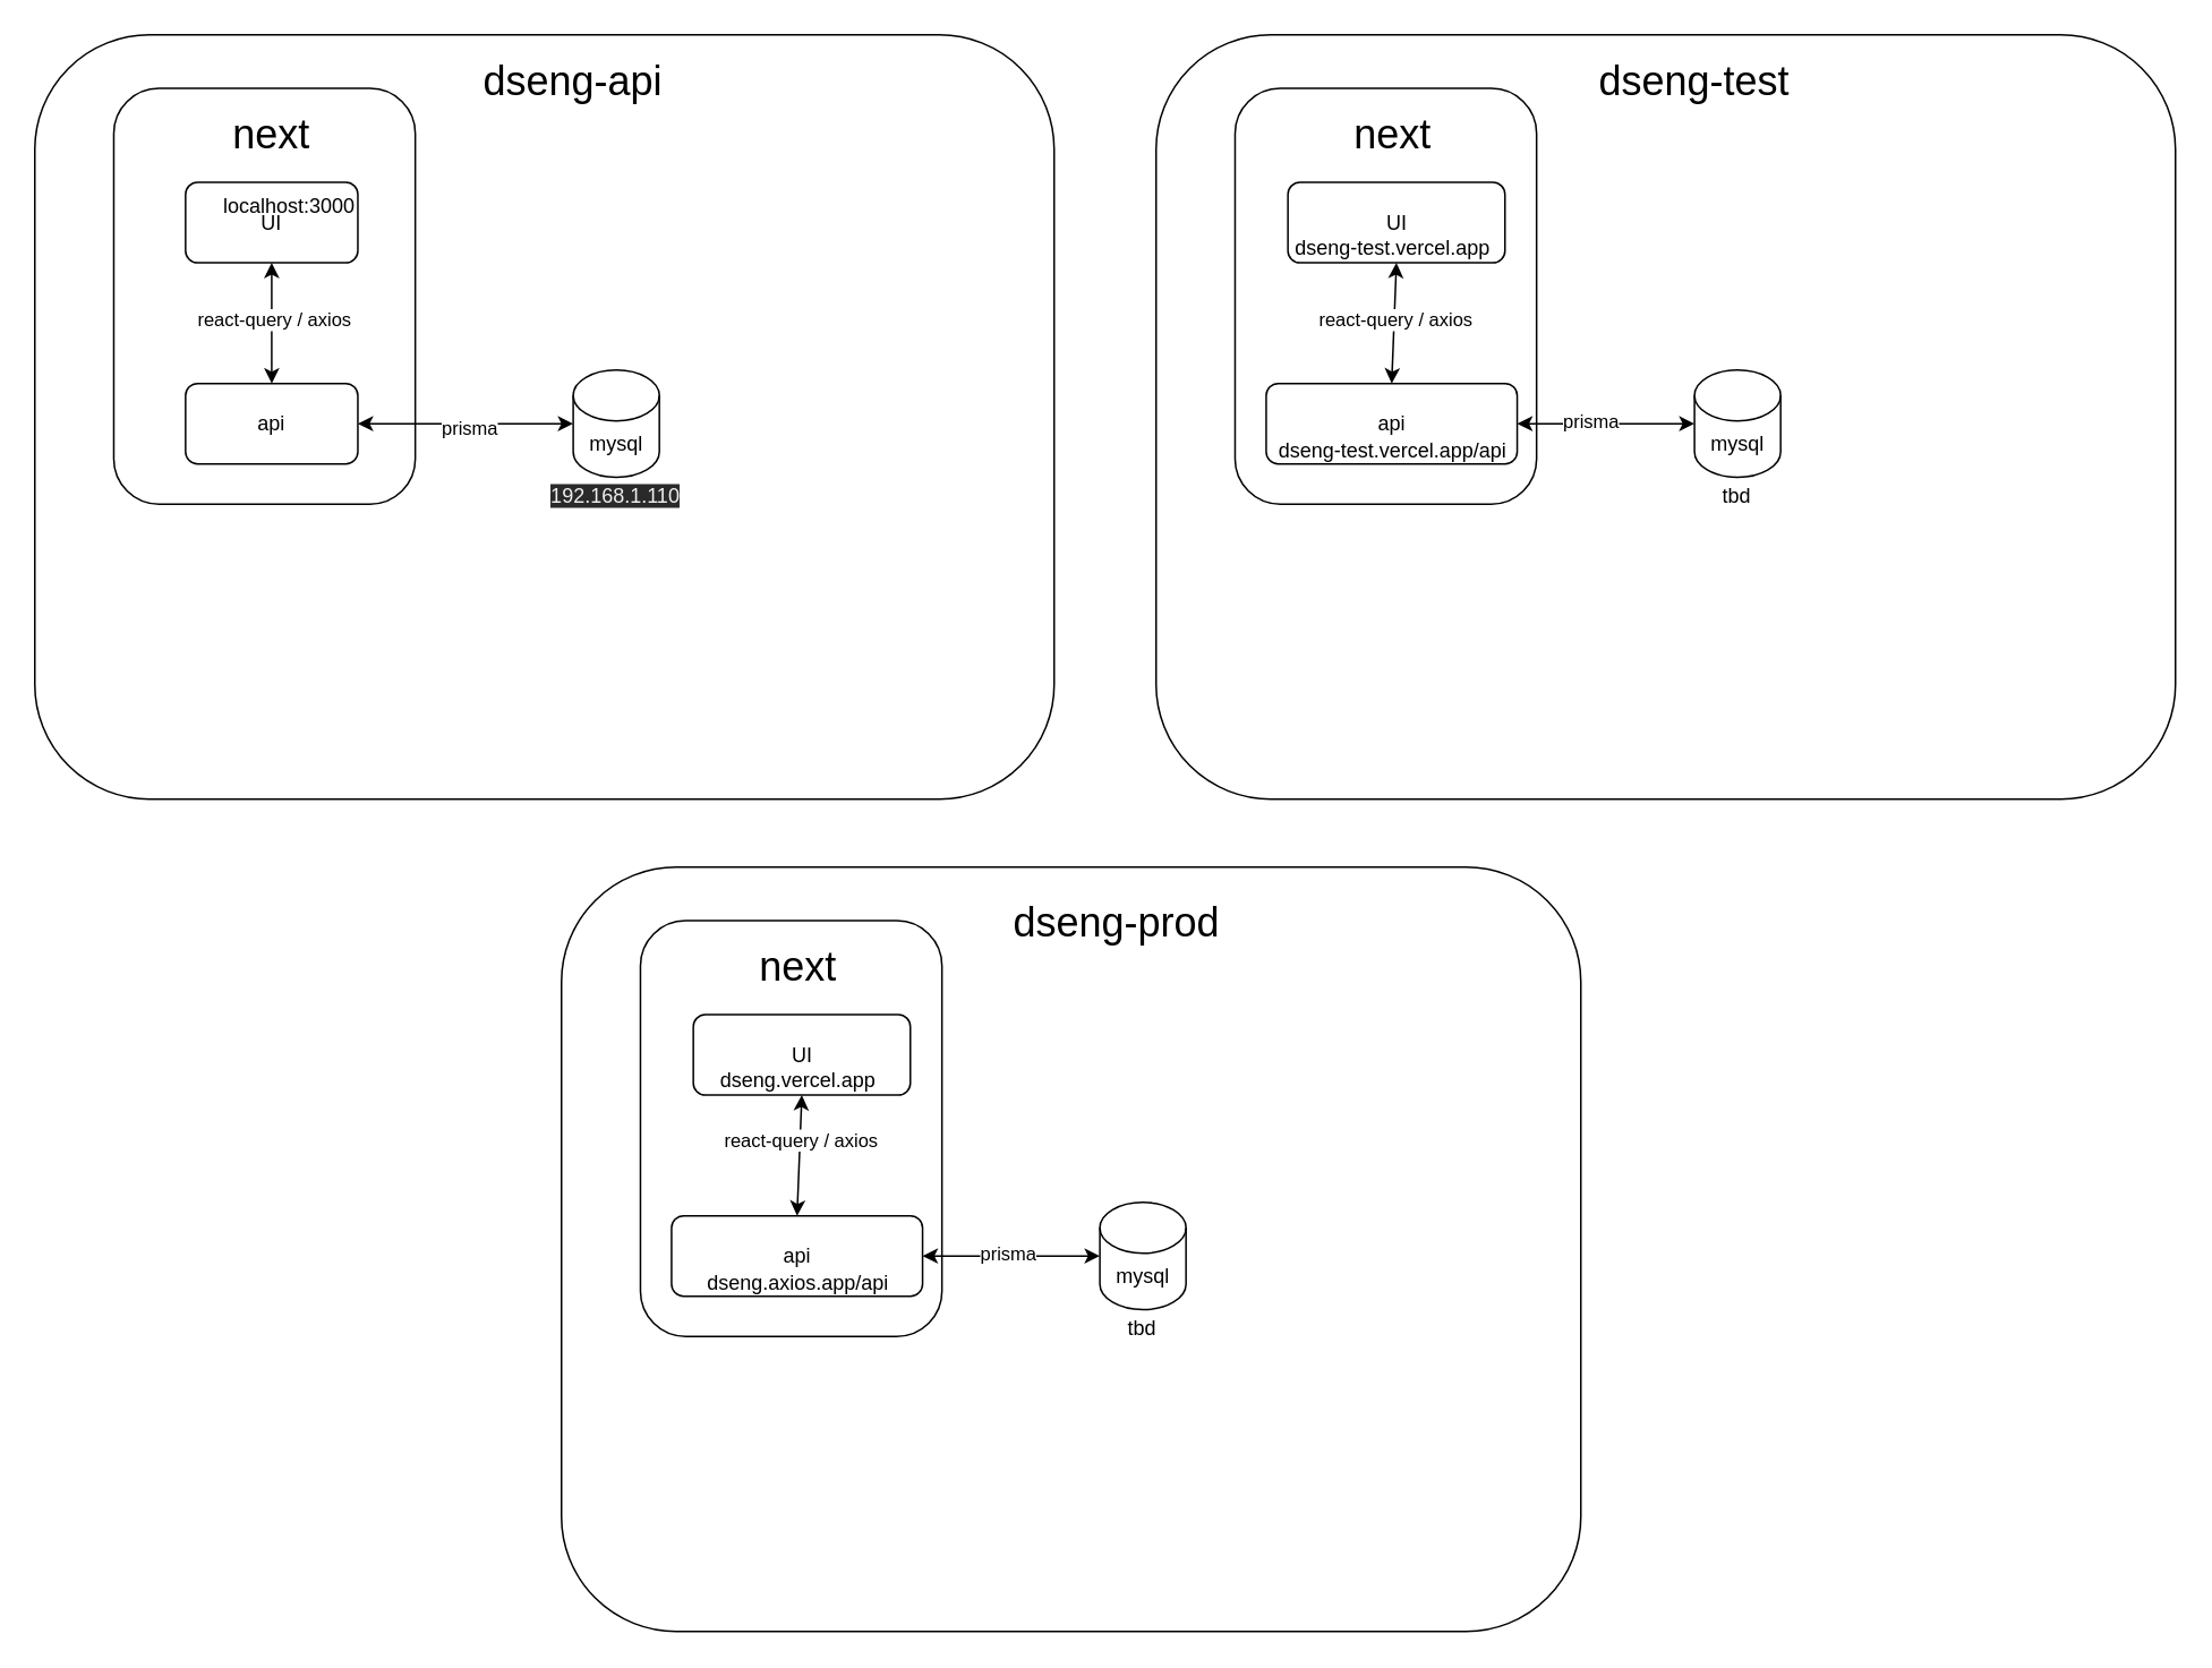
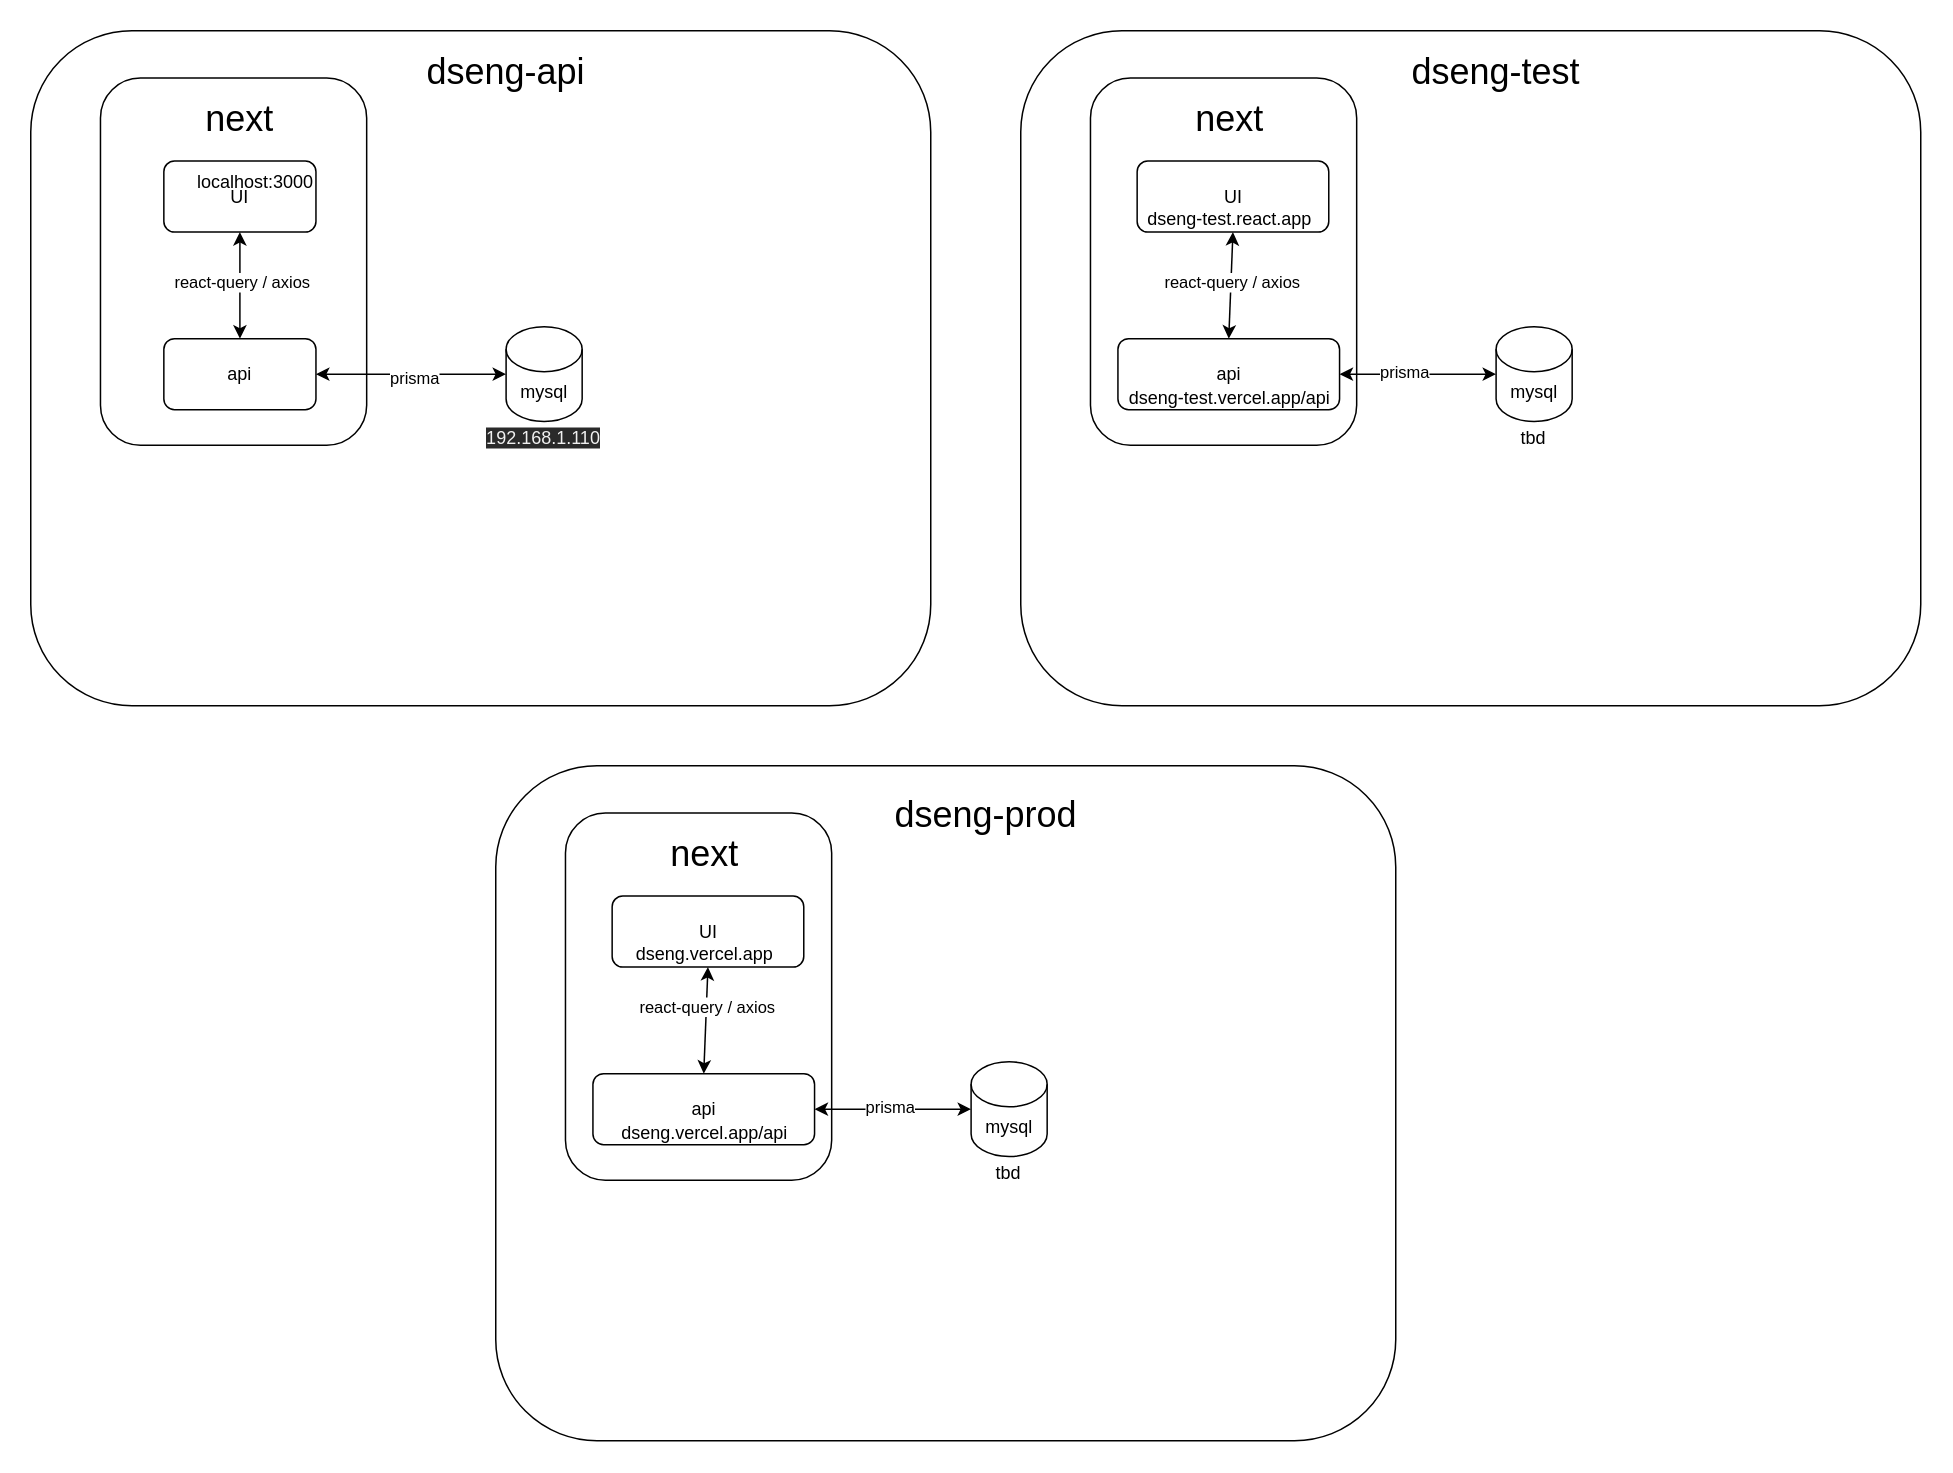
  <mxCell id="0" />
  <mxCell id="1" parent="0" />
  <mxCell id="2" value="" style="group;" parent="1" vertex="1" connectable="0"><mxGeometry x="20" y="20" width="600" height="450" as="geometry" /></mxCell>
  <mxCell id="3" value="" style="group;" parent="2" vertex="1" connectable="0"><mxGeometry width="600" height="450" as="geometry" /></mxCell>
  <mxCell id="4" value="" style="rounded=1;whiteSpace=wrap;html=1;" parent="3" vertex="1"><mxGeometry width="600" height="450" as="geometry" /></mxCell>
  <mxCell id="5" value="&lt;font style=&quot;font-size: 24px&quot;&gt;dseng-api&lt;/font&gt;" style="text;html=1;strokeColor=none;fillColor=none;align=center;verticalAlign=middle;whiteSpace=wrap;rounded=0;" parent="3" vertex="1"><mxGeometry x="253.52" y="15.79" width="126.48" height="23.68" as="geometry" /></mxCell>
  <mxCell id="6" value="" style="group;" parent="3" vertex="1" connectable="0"><mxGeometry x="316.901" y="197.368" width="50.704" height="82.895" as="geometry" /></mxCell>
  <mxCell id="7" value="mysql" style="shape=cylinder3;whiteSpace=wrap;html=1;boundedLbl=1;backgroundOutline=1;size=15;" parent="6" vertex="1"><mxGeometry width="50.704" height="63.158" as="geometry" /></mxCell>
  <mxCell id="8" value="&lt;meta charset=&quot;utf-8&quot;&gt;&lt;span style=&quot;color: rgb(240, 240, 240); font-family: helvetica; font-size: 12px; font-style: normal; font-weight: 400; letter-spacing: normal; text-align: center; text-indent: 0px; text-transform: none; word-spacing: 0px; background-color: rgb(42, 42, 42); display: inline; float: none;&quot;&gt;192.168.1.110&lt;/span&gt;" style="text;html=1;strokeColor=none;fillColor=none;align=center;verticalAlign=middle;whiteSpace=wrap;rounded=0;" parent="6" vertex="1"><mxGeometry x="8.451" y="67.105" width="33.803" height="15.789" as="geometry" /></mxCell>
  <mxCell id="9" value="" style="group;" parent="2" vertex="1" connectable="0"><mxGeometry x="46.479" y="31.579" width="177.465" height="244.737" as="geometry" /></mxCell>
  <mxCell id="10" value="" style="rounded=1;whiteSpace=wrap;html=1;" parent="9" vertex="1"><mxGeometry width="177.465" height="244.737" as="geometry" /></mxCell>
  <mxCell id="11" value="&lt;font style=&quot;font-size: 24px&quot;&gt;next&lt;/font&gt;" style="text;html=1;strokeColor=none;fillColor=none;align=center;verticalAlign=middle;whiteSpace=wrap;rounded=0;" parent="9" vertex="1"><mxGeometry x="63.38" y="15.789" width="59.155" height="23.684" as="geometry" /></mxCell>
  <mxCell id="12" value="UI" style="rounded=1;whiteSpace=wrap;html=1;" parent="9" vertex="1"><mxGeometry x="42.254" y="55.263" width="101.408" height="47.368" as="geometry" /></mxCell>
  <mxCell id="13" value="api" style="rounded=1;whiteSpace=wrap;html=1;" parent="9" vertex="1"><mxGeometry x="42.254" y="173.684" width="101.408" height="47.368" as="geometry" /></mxCell>
  <mxCell id="14" value="" style="endArrow=classic;startArrow=classic;html=1;entryX=0.5;entryY=1;entryDx=0;entryDy=0;exitX=0.5;exitY=0;exitDx=0;exitDy=0;" parent="9" source="13" target="12" edge="1"><mxGeometry width="50" height="50" relative="1" as="geometry"><mxPoint x="135.211" y="284.211" as="sourcePoint" /><mxPoint x="177.465" y="244.737" as="targetPoint" /></mxGeometry></mxCell>
  <mxCell id="15" value="react-query / axios" style="edgeLabel;html=1;align=center;verticalAlign=middle;resizable=0;points=[];" parent="14" vertex="1" connectable="0"><mxGeometry x="0.078" y="-1" relative="1" as="geometry"><mxPoint as="offset" /></mxGeometry></mxCell>
  <mxCell id="16" value="localhost:3000" style="text;html=1;strokeColor=none;fillColor=none;align=center;verticalAlign=middle;whiteSpace=wrap;rounded=0;" parent="9" vertex="1"><mxGeometry x="69.155" y="61.842" width="67.606" height="15.789" as="geometry" /></mxCell>
  <mxCell id="17" value="" style="endArrow=classic;startArrow=classic;html=1;exitX=1;exitY=0.5;exitDx=0;exitDy=0;entryX=0;entryY=0.5;entryDx=0;entryDy=0;entryPerimeter=0;" parent="2" source="13" target="7" edge="1"><mxGeometry width="50" height="50" relative="1" as="geometry"><mxPoint x="181.69" y="205.263" as="sourcePoint" /><mxPoint x="223.944" y="165.789" as="targetPoint" /></mxGeometry></mxCell>
  <mxCell id="18" value="prisma" style="edgeLabel;html=1;align=center;verticalAlign=middle;resizable=0;points=[];" parent="17" vertex="1" connectable="0"><mxGeometry x="0.027" y="-3" relative="1" as="geometry"><mxPoint as="offset" /></mxGeometry></mxCell>
  <mxCell id="19" value="" style="group;" parent="1" vertex="1" connectable="0"><mxGeometry x="680" y="20" width="600" height="450" as="geometry" /></mxCell>
  <mxCell id="20" value="" style="group;" parent="19" vertex="1" connectable="0"><mxGeometry width="600" height="450" as="geometry" /></mxCell>
  <mxCell id="21" value="" style="rounded=1;whiteSpace=wrap;html=1;" parent="20" vertex="1"><mxGeometry width="600" height="450" as="geometry" /></mxCell>
  <mxCell id="22" value="&lt;font style=&quot;font-size: 24px&quot;&gt;dseng-test&lt;/font&gt;" style="text;html=1;strokeColor=none;fillColor=none;align=center;verticalAlign=middle;whiteSpace=wrap;rounded=0;" parent="20" vertex="1"><mxGeometry x="253.52" y="15.79" width="126.48" height="23.68" as="geometry" /></mxCell>
  <mxCell id="23" value="" style="group;" parent="20" vertex="1" connectable="0"><mxGeometry x="316.901" y="197.368" width="50.704" height="82.895" as="geometry" /></mxCell>
  <mxCell id="24" value="mysql" style="shape=cylinder3;whiteSpace=wrap;html=1;boundedLbl=1;backgroundOutline=1;size=15;" parent="23" vertex="1"><mxGeometry width="50.704" height="63.158" as="geometry" /></mxCell>
  <mxCell id="25" value="tbd" style="text;html=1;strokeColor=none;fillColor=none;align=center;verticalAlign=middle;whiteSpace=wrap;rounded=0;" parent="23" vertex="1"><mxGeometry x="8.451" y="67.105" width="33.803" height="15.789" as="geometry" /></mxCell>
  <mxCell id="26" value="" style="group;" parent="19" vertex="1" connectable="0"><mxGeometry x="46.479" y="31.579" width="200" height="244.737" as="geometry" /></mxCell>
  <mxCell id="27" value="" style="rounded=1;whiteSpace=wrap;html=1;" parent="26" vertex="1"><mxGeometry width="177.465" height="244.737" as="geometry" /></mxCell>
  <mxCell id="28" value="&lt;font style=&quot;font-size: 24px&quot;&gt;next&lt;/font&gt;" style="text;html=1;strokeColor=none;fillColor=none;align=center;verticalAlign=middle;whiteSpace=wrap;rounded=0;" parent="26" vertex="1"><mxGeometry x="63.38" y="15.789" width="59.155" height="23.684" as="geometry" /></mxCell>
  <mxCell id="29" value="UI" style="rounded=1;whiteSpace=wrap;html=1;" parent="26" vertex="1"><mxGeometry x="31.12" y="55.26" width="127.75" height="47.37" as="geometry" /></mxCell>
  <mxCell id="30" value="api" style="rounded=1;whiteSpace=wrap;html=1;" parent="26" vertex="1"><mxGeometry x="18.31" y="173.68" width="147.75" height="47.37" as="geometry" /></mxCell>
  <mxCell id="31" value="" style="endArrow=classic;startArrow=classic;html=1;entryX=0.5;entryY=1;entryDx=0;entryDy=0;exitX=0.5;exitY=0;exitDx=0;exitDy=0;" parent="26" source="30" target="29" edge="1"><mxGeometry width="50" height="50" relative="1" as="geometry"><mxPoint x="135.211" y="284.211" as="sourcePoint" /><mxPoint x="177.465" y="244.737" as="targetPoint" /></mxGeometry></mxCell>
  <mxCell id="32" value="react-query / axios" style="edgeLabel;html=1;align=center;verticalAlign=middle;resizable=0;points=[];" parent="31" vertex="1" connectable="0"><mxGeometry x="0.063" relative="1" as="geometry"><mxPoint as="offset" /></mxGeometry></mxCell>
- <mxCell id="33" value="dseng-test.vercel.app" style="text;html=1;strokeColor=none;fillColor=none;align=center;verticalAlign=middle;whiteSpace=wrap;rounded=0;" parent="26" vertex="1"><mxGeometry x="27.53" y="86.84" width="130.85" height="15.79" as="geometry" /></mxCell>
+ <mxCell id="33" value="dseng-test.react.app" style="text;html=1;strokeColor=none;fillColor=none;align=center;verticalAlign=middle;whiteSpace=wrap;rounded=0;" parent="26" vertex="1"><mxGeometry x="27.53" y="86.84" width="130.85" height="15.79" as="geometry" /></mxCell>
  <mxCell id="34" value="dseng-test.vercel.app/api" style="text;html=1;strokeColor=none;fillColor=none;align=center;verticalAlign=middle;whiteSpace=wrap;rounded=0;" parent="26" vertex="1"><mxGeometry x="18.31" y="205.26" width="149.3" height="15.79" as="geometry" /></mxCell>
  <mxCell id="35" value="" style="endArrow=classic;startArrow=classic;html=1;exitX=1;exitY=0.5;exitDx=0;exitDy=0;entryX=0;entryY=0.5;entryDx=0;entryDy=0;entryPerimeter=0;" parent="19" source="30" target="24" edge="1"><mxGeometry width="50" height="50" relative="1" as="geometry"><mxPoint x="181.69" y="205.263" as="sourcePoint" /><mxPoint x="223.944" y="165.789" as="targetPoint" /></mxGeometry></mxCell>
  <mxCell id="36" value="prisma" style="edgeLabel;html=1;align=center;verticalAlign=middle;resizable=0;points=[];" parent="35" vertex="1" connectable="0"><mxGeometry x="-0.171" y="1" relative="1" as="geometry"><mxPoint as="offset" /></mxGeometry></mxCell>
  <mxCell id="37" value="" style="group;" parent="1" vertex="1" connectable="0"><mxGeometry x="330" y="510" width="600" height="450" as="geometry" /></mxCell>
  <mxCell id="38" value="" style="group;" parent="37" vertex="1" connectable="0"><mxGeometry width="600" height="450" as="geometry" /></mxCell>
  <mxCell id="39" value="" style="rounded=1;whiteSpace=wrap;html=1;" parent="38" vertex="1"><mxGeometry width="600" height="450" as="geometry" /></mxCell>
  <mxCell id="40" value="&lt;font style=&quot;font-size: 24px&quot;&gt;dseng-prod&lt;/font&gt;" style="text;html=1;strokeColor=none;fillColor=none;align=center;verticalAlign=middle;whiteSpace=wrap;rounded=0;" parent="38" vertex="1"><mxGeometry x="263.52" y="20.79" width="126.48" height="23.68" as="geometry" /></mxCell>
  <mxCell id="41" value="" style="group;" parent="38" vertex="1" connectable="0"><mxGeometry x="316.901" y="197.368" width="50.704" height="82.895" as="geometry" /></mxCell>
  <mxCell id="42" value="mysql" style="shape=cylinder3;whiteSpace=wrap;html=1;boundedLbl=1;backgroundOutline=1;size=15;" parent="41" vertex="1"><mxGeometry width="50.704" height="63.158" as="geometry" /></mxCell>
  <mxCell id="43" value="tbd" style="text;html=1;strokeColor=none;fillColor=none;align=center;verticalAlign=middle;whiteSpace=wrap;rounded=0;" parent="41" vertex="1"><mxGeometry x="8.451" y="67.105" width="33.803" height="15.789" as="geometry" /></mxCell>
  <mxCell id="44" value="" style="group;" parent="37" vertex="1" connectable="0"><mxGeometry x="46.479" y="31.579" width="200" height="244.737" as="geometry" /></mxCell>
  <mxCell id="45" value="" style="rounded=1;whiteSpace=wrap;html=1;" parent="44" vertex="1"><mxGeometry width="177.465" height="244.737" as="geometry" /></mxCell>
  <mxCell id="46" value="&lt;font style=&quot;font-size: 24px&quot;&gt;next&lt;/font&gt;" style="text;html=1;strokeColor=none;fillColor=none;align=center;verticalAlign=middle;whiteSpace=wrap;rounded=0;" parent="44" vertex="1"><mxGeometry x="63.38" y="15.789" width="59.155" height="23.684" as="geometry" /></mxCell>
  <mxCell id="47" value="UI" style="rounded=1;whiteSpace=wrap;html=1;" parent="44" vertex="1"><mxGeometry x="31.12" y="55.26" width="127.75" height="47.37" as="geometry" /></mxCell>
  <mxCell id="48" value="api" style="rounded=1;whiteSpace=wrap;html=1;" parent="44" vertex="1"><mxGeometry x="18.31" y="173.68" width="147.75" height="47.37" as="geometry" /></mxCell>
  <mxCell id="49" value="" style="endArrow=classic;startArrow=classic;html=1;entryX=0.5;entryY=1;entryDx=0;entryDy=0;exitX=0.5;exitY=0;exitDx=0;exitDy=0;" parent="44" source="48" target="47" edge="1"><mxGeometry width="50" height="50" relative="1" as="geometry"><mxPoint x="135.211" y="284.211" as="sourcePoint" /><mxPoint x="177.465" y="244.737" as="targetPoint" /></mxGeometry></mxCell>
  <mxCell id="50" value="react-query / axios" style="edgeLabel;html=1;align=center;verticalAlign=middle;resizable=0;points=[];" parent="49" vertex="1" connectable="0"><mxGeometry x="0.252" relative="1" as="geometry"><mxPoint as="offset" /></mxGeometry></mxCell>
  <mxCell id="51" value="dseng.vercel.app" style="text;html=1;strokeColor=none;fillColor=none;align=center;verticalAlign=middle;whiteSpace=wrap;rounded=0;" parent="44" vertex="1"><mxGeometry x="27.53" y="86.84" width="130.85" height="15.79" as="geometry" /></mxCell>
- <mxCell id="52" value="dseng.axios.app/api" style="text;html=1;strokeColor=none;fillColor=none;align=center;verticalAlign=middle;whiteSpace=wrap;rounded=0;" parent="44" vertex="1"><mxGeometry x="18.31" y="205.26" width="149.3" height="15.79" as="geometry" /></mxCell>
+ <mxCell id="52" value="dseng.vercel.app/api" style="text;html=1;strokeColor=none;fillColor=none;align=center;verticalAlign=middle;whiteSpace=wrap;rounded=0;" parent="44" vertex="1"><mxGeometry x="18.31" y="205.26" width="149.3" height="15.79" as="geometry" /></mxCell>
  <mxCell id="53" value="" style="endArrow=classic;startArrow=classic;html=1;exitX=1;exitY=0.5;exitDx=0;exitDy=0;entryX=0;entryY=0.5;entryDx=0;entryDy=0;entryPerimeter=0;" parent="37" source="48" target="42" edge="1"><mxGeometry width="50" height="50" relative="1" as="geometry"><mxPoint x="181.69" y="205.263" as="sourcePoint" /><mxPoint x="223.944" y="165.789" as="targetPoint" /></mxGeometry></mxCell>
  <mxCell id="54" value="prisma" style="edgeLabel;html=1;align=center;verticalAlign=middle;resizable=0;points=[];" parent="53" vertex="1" connectable="0"><mxGeometry x="-0.036" y="1" relative="1" as="geometry"><mxPoint as="offset" /></mxGeometry></mxCell>
